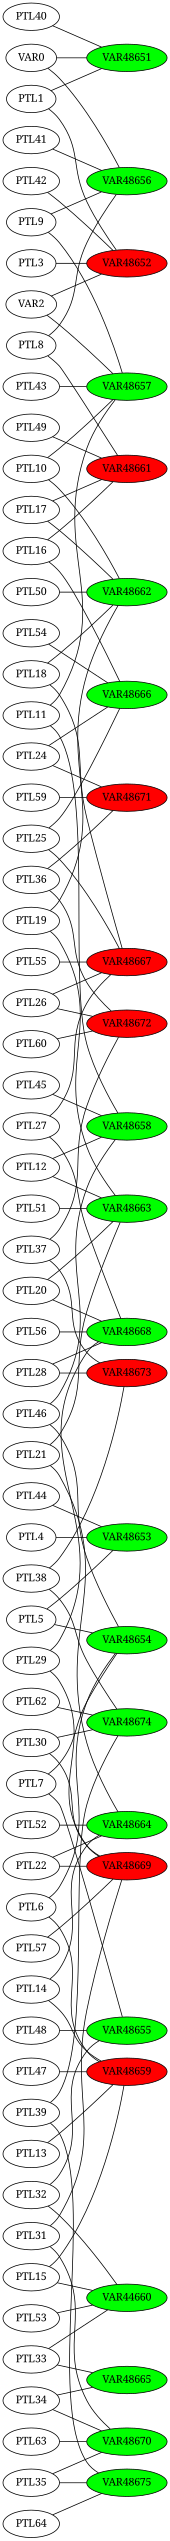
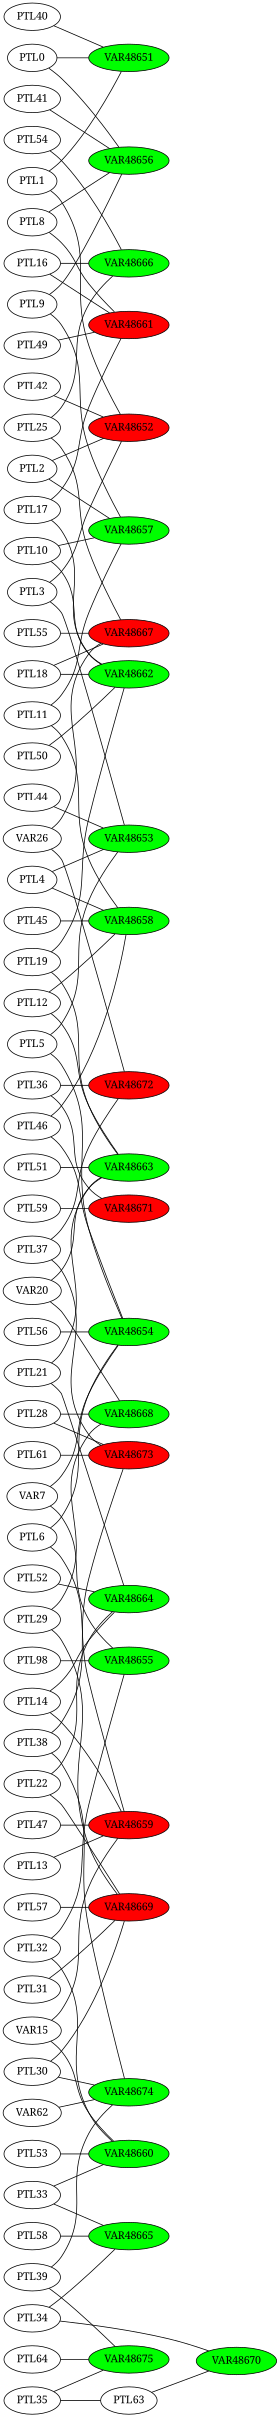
  graph {
    fontname="Noto Serif"
    rankdir=LR
    node [fontname="Noto Serif"]
    edge [fontname="Noto Serif"]
    VAR48651 [fillcolor=green style=filled]
-   PTL0 [label=VAR0]
+   PTL0
    VAR48656 [fillcolor=green style=filled]
    PTL1
    VAR48652 [fillcolor=red style=filled]
-   PTL2 [label=VAR2]
+   PTL2
    VAR48657 [fillcolor=green style=filled]
    PTL3
    VAR48653 [fillcolor=green style=filled]
    PTL4
    VAR48658 [fillcolor=green style=filled]
    PTL5
    VAR48654 [fillcolor=green style=filled]
    PTL6
    VAR48659 [fillcolor=red style=filled]
-   PTL7
+   PTL7 [label=VAR7]
    VAR48655 [fillcolor=green style=filled]
    PTL8
    VAR48661 [fillcolor=red style=filled]
    PTL9
    PTL10
    VAR48662 [fillcolor=green style=filled]
    PTL11
    PTL12
    VAR48663 [fillcolor=green style=filled]
    PTL13
    PTL14
    VAR48664 [fillcolor=green style=filled]
-   PTL15
-   VAR48660 [fillcolor=green style=filled label=VAR44660]
+   PTL15 [label=VAR15]
+   VAR48660 [fillcolor=green style=filled]
    PTL16
    VAR48666 [fillcolor=green style=filled]
    PTL17
    PTL18
    VAR48667 [fillcolor=red style=filled]
    PTL19
-   PTL20
+   PTL20 [label=VAR20]
    VAR48668 [fillcolor=green style=filled]
    PTL21
    PTL22
    VAR48669 [fillcolor=red style=filled]
    VAR48665 [fillcolor=green style=filled]
-   PTL24
    VAR48671 [fillcolor=red style=filled]
    PTL25
-   PTL26
+   PTL26 [label=VAR26]
    VAR48672 [fillcolor=red style=filled]
-   PTL27
    PTL28
    VAR48673 [fillcolor=red style=filled]
    PTL29
    PTL30
    VAR48674 [fillcolor=green style=filled]
    PTL31
    VAR48670 [fillcolor=green style=filled]
    PTL32
    PTL33
    PTL34
    PTL35
    VAR48675 [fillcolor=green style=filled]
    PTL36
    PTL37
    PTL38
    PTL39
    PTL40
    PTL41
    PTL42
-   PTL43
    PTL44
    PTL45
    PTL46
    PTL47
-   PTL48
+   PTL48 [label=PTL98]
    PTL49
    PTL50
    PTL51
    PTL52
    PTL53
    PTL54
    PTL55
    PTL56
    PTL57
+   PTL58
    PTL59
-   PTL60
-   PTL62
+   PTL61
+   PTL62 [label=VAR62]
    PTL63
    PTL64
    PTL0 -- VAR48651
    PTL0 -- VAR48656
    PTL1 -- VAR48651
    PTL1 -- VAR48652
    PTL2 -- VAR48652
    PTL2 -- VAR48657
    PTL3 -- VAR48652
+   PTL3 -- VAR48653
    PTL4 -- VAR48653
+   PTL4 -- VAR48658
    PTL5 -- VAR48653
    PTL5 -- VAR48654
    PTL6 -- VAR48654
    PTL6 -- VAR48659
    PTL7 -- VAR48654
    PTL7 -- VAR48655
    PTL8 -- VAR48656
    PTL8 -- VAR48661
    PTL9 -- VAR48656
    PTL9 -- VAR48657
    PTL10 -- VAR48657
    PTL10 -- VAR48662
    PTL11 -- VAR48657
    PTL11 -- VAR48658
    PTL12 -- VAR48658
    PTL12 -- VAR48663
    PTL13 -- VAR48659
    PTL14 -- VAR48659
    PTL14 -- VAR48664
    PTL15 -- VAR48659
    PTL15 -- VAR48660
    PTL16 -- VAR48661
    PTL16 -- VAR48666
    PTL17 -- VAR48661
    PTL17 -- VAR48662
    PTL18 -- VAR48662
    PTL18 -- VAR48667
    PTL19 -- VAR48662
    PTL19 -- VAR48663
    PTL20 -- VAR48663
    PTL20 -- VAR48668
    PTL21 -- VAR48663
    PTL21 -- VAR48664
    PTL22 -- VAR48664
    PTL22 -- VAR48669
-   PTL24 -- VAR48666
-   PTL24 -- VAR48671
    PTL25 -- VAR48666
    PTL25 -- VAR48667
    PTL26 -- VAR48667
    PTL26 -- VAR48672
-   PTL27 -- VAR48667
-   PTL27 -- VAR48668
    PTL28 -- VAR48668
    PTL28 -- VAR48673
    PTL29 -- VAR48668
    PTL29 -- VAR48669
    PTL30 -- VAR48669
    PTL30 -- VAR48674
    PTL31 -- VAR48669
-   PTL31 -- VAR48670
    PTL32 -- VAR48655
    PTL32 -- VAR48660
    PTL33 -- VAR48660
    PTL33 -- VAR48665
    PTL34 -- VAR48665
    PTL34 -- VAR48670
-   PTL35 -- VAR48670
+   PTL35 -- PTL63
    PTL35 -- VAR48675
    PTL36 -- VAR48671
    PTL36 -- VAR48672
    PTL37 -- VAR48672
    PTL37 -- VAR48673
    PTL38 -- VAR48673
    PTL38 -- VAR48674
    PTL39 -- VAR48674
    PTL39 -- VAR48675
    PTL40 -- VAR48651
    PTL41 -- VAR48656
    PTL42 -- VAR48652
-   PTL43 -- VAR48657
    PTL44 -- VAR48653
    PTL45 -- VAR48658
    PTL46 -- VAR48658
    PTL46 -- VAR48654
    PTL47 -- VAR48659
    PTL48 -- VAR48655
    PTL49 -- VAR48661
    PTL50 -- VAR48662
    PTL51 -- VAR48663
    PTL52 -- VAR48664
    PTL53 -- VAR48660
    PTL54 -- VAR48666
    PTL55 -- VAR48667
-   PTL56 -- VAR48668
+   PTL56 -- VAR48654
    PTL57 -- VAR48669
+   PTL58 -- VAR48665
    PTL59 -- VAR48671
-   PTL60 -- VAR48672
+   PTL61 -- VAR48673
    PTL62 -- VAR48674
    PTL63 -- VAR48670
    PTL64 -- VAR48675
  }
